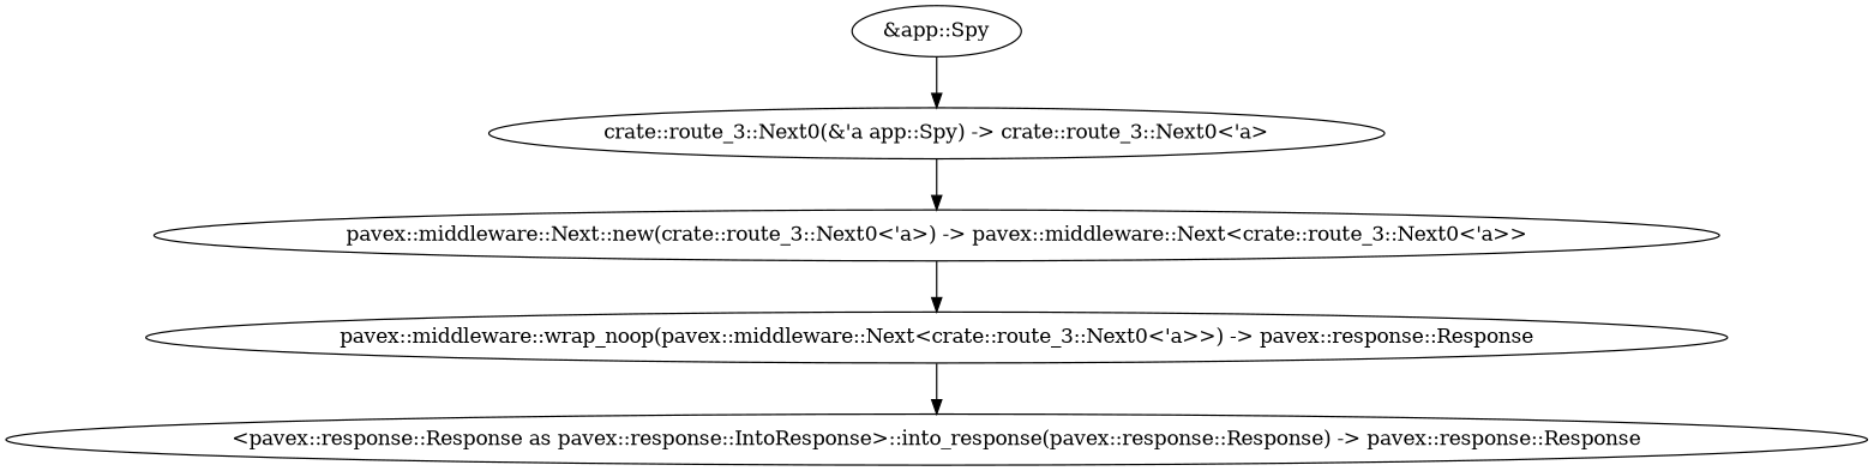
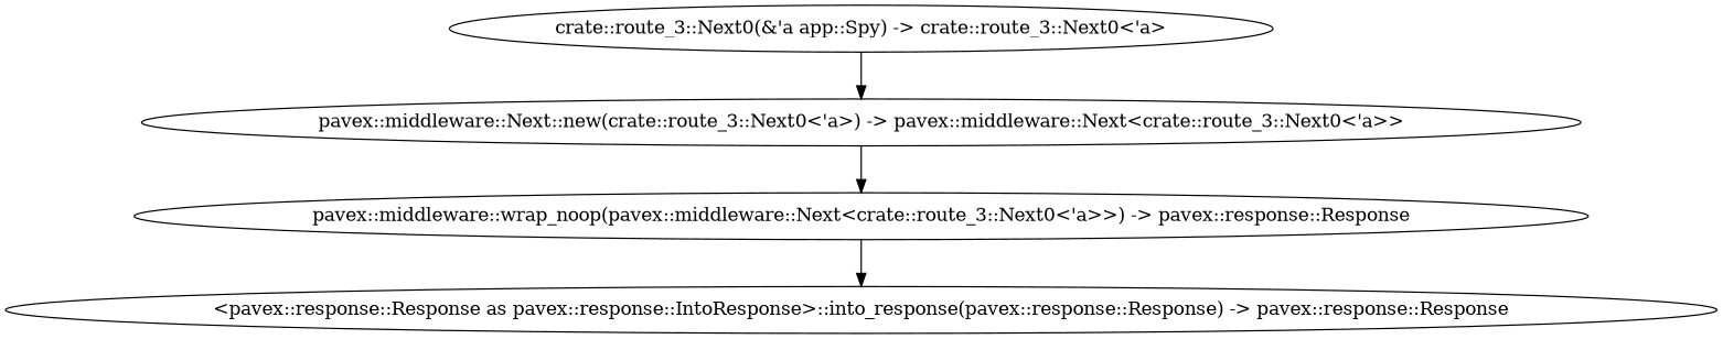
  digraph {
    n1 [label="pavex::middleware::wrap_noop(pavex::middleware::Next<crate::route_3::Next0<'a>>) -> pavex::response::Response"]
    n2 [label="<pavex::response::Response as pavex::response::IntoResponse>::into_response(pavex::response::Response) -> pavex::response::Response"]
    n3 [label="pavex::middleware::Next::new(crate::route_3::Next0<'a>) -> pavex::middleware::Next<crate::route_3::Next0<'a>>"]
    n4 [label="crate::route_3::Next0(&'a app::Spy) -> crate::route_3::Next0<'a>"]
-   n5 [label="&app::Spy"]
    n1 -> n2
    n3 -> n1
    n4 -> n3
-   n5 -> n4
  }
